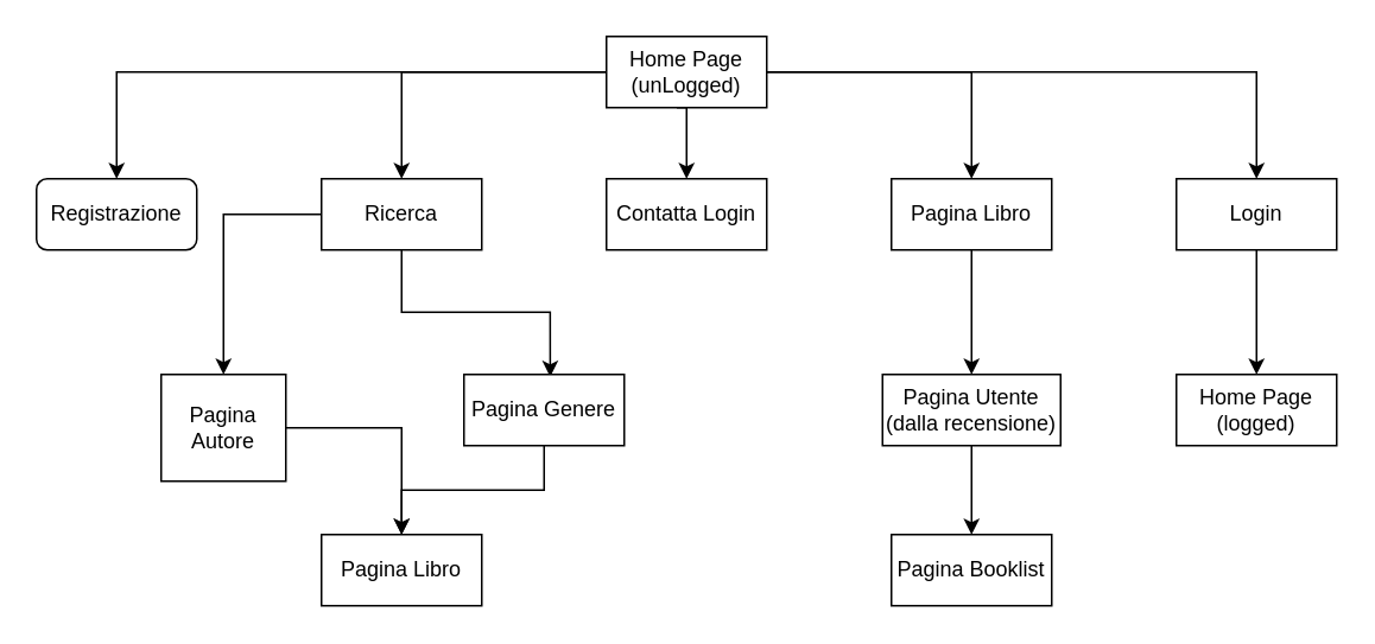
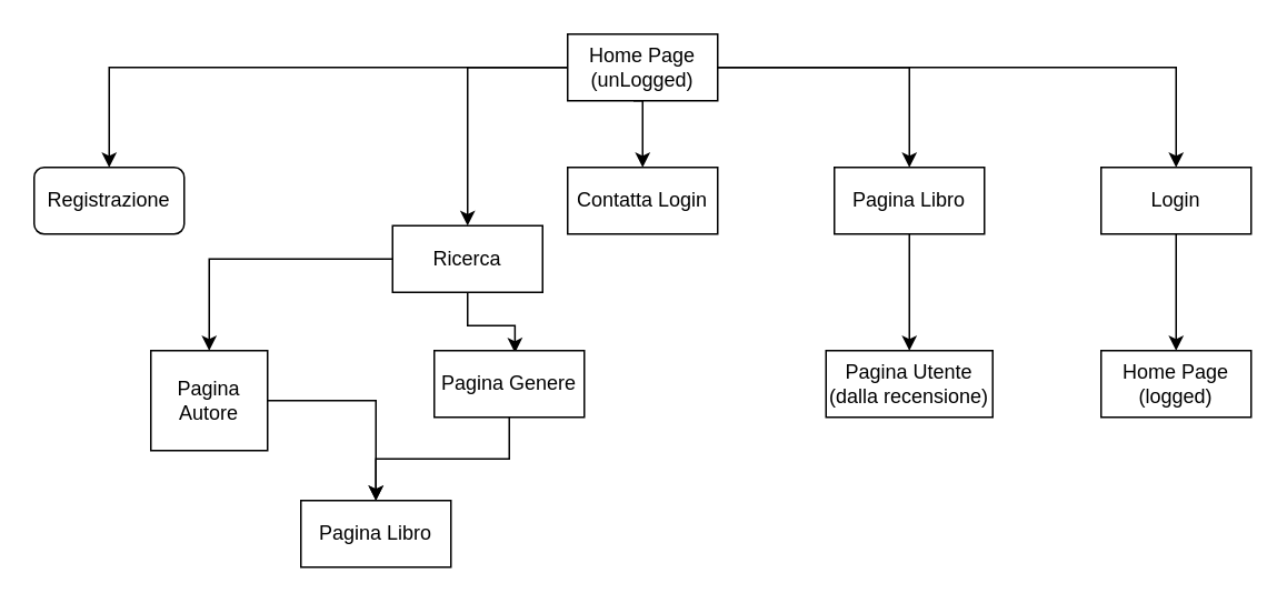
  <mxCell id="0" />
  <mxCell id="1" parent="0" />
  <mxCell id="2" style="edgeStyle=orthogonalEdgeStyle;rounded=0;orthogonalLoop=1;jettySize=auto;html=1;exitX=0.5;exitY=1;exitDx=0;exitDy=0;" edge="1" parent="1" source="8"><mxGeometry relative="1" as="geometry"><mxPoint x="380" y="50" as="targetPoint" /></mxGeometry></mxCell>
  <mxCell id="3" style="edgeStyle=orthogonalEdgeStyle;rounded=0;orthogonalLoop=1;jettySize=auto;html=1;entryX=0.5;entryY=0;entryDx=0;entryDy=0;" edge="1" parent="1" source="8" target="9"><mxGeometry relative="1" as="geometry" /></mxCell>
  <mxCell id="4" style="edgeStyle=orthogonalEdgeStyle;rounded=0;orthogonalLoop=1;jettySize=auto;html=1;entryX=0.5;entryY=0;entryDx=0;entryDy=0;" edge="1" parent="1" source="8" target="12"><mxGeometry relative="1" as="geometry" /></mxCell>
  <mxCell id="5" style="edgeStyle=orthogonalEdgeStyle;rounded=0;orthogonalLoop=1;jettySize=auto;html=1;entryX=0.5;entryY=0;entryDx=0;entryDy=0;" edge="1" parent="1" source="8" target="13"><mxGeometry relative="1" as="geometry" /></mxCell>
  <mxCell id="6" style="edgeStyle=orthogonalEdgeStyle;rounded=0;orthogonalLoop=1;jettySize=auto;html=1;" edge="1" parent="1" source="8" target="15"><mxGeometry relative="1" as="geometry" /></mxCell>
  <mxCell id="7" style="edgeStyle=orthogonalEdgeStyle;rounded=0;orthogonalLoop=1;jettySize=auto;html=1;" edge="1" parent="1" source="8" target="19"><mxGeometry relative="1" as="geometry" /></mxCell>
  <mxCell id="8" value="Home Page&lt;br&gt;(unLogged)" style="rounded=0;whiteSpace=wrap;html=1;" vertex="1" parent="1"><mxGeometry x="340" y="20" width="90" height="40" as="geometry" /></mxCell>
  <mxCell id="9" value="Registrazione" style="whiteSpace=wrap;html=1;rounded=1;" vertex="1" parent="1"><mxGeometry x="20" y="100" width="90" height="40" as="geometry" /></mxCell>
  <mxCell id="10" style="edgeStyle=orthogonalEdgeStyle;rounded=0;orthogonalLoop=1;jettySize=auto;html=1;entryX=0.5;entryY=0;entryDx=0;entryDy=0;" edge="1" parent="1" source="12" target="21"><mxGeometry relative="1" as="geometry" /></mxCell>
  <mxCell id="11" style="edgeStyle=orthogonalEdgeStyle;rounded=0;orthogonalLoop=1;jettySize=auto;html=1;entryX=0.538;entryY=0.033;entryDx=0;entryDy=0;entryPerimeter=0;" edge="1" parent="1" source="12" target="23"><mxGeometry relative="1" as="geometry" /></mxCell>
- <mxCell id="12" value="Ricerca" style="rounded=0;whiteSpace=wrap;html=1;" vertex="1" parent="1"><mxGeometry x="180" y="100" width="90" height="40" as="geometry" /></mxCell>
+ <mxCell id="12" value="Ricerca" style="rounded=0;whiteSpace=wrap;html=1;" vertex="1" parent="1"><mxGeometry x="235" y="135" width="90" height="40" as="geometry" /></mxCell>
  <mxCell id="13" value="Contatta Login" style="rounded=0;whiteSpace=wrap;html=1;" vertex="1" parent="1"><mxGeometry x="340" y="100" width="90" height="40" as="geometry" /></mxCell>
  <mxCell id="14" style="edgeStyle=orthogonalEdgeStyle;rounded=0;orthogonalLoop=1;jettySize=auto;html=1;" edge="1" parent="1" source="15" target="17"><mxGeometry relative="1" as="geometry" /></mxCell>
  <mxCell id="15" value="Pagina Libro" style="rounded=0;whiteSpace=wrap;html=1;" vertex="1" parent="1"><mxGeometry x="500" y="100" width="90" height="40" as="geometry" /></mxCell>
- <mxCell id="16" style="edgeStyle=orthogonalEdgeStyle;rounded=0;orthogonalLoop=1;jettySize=auto;html=1;entryX=0.5;entryY=0;entryDx=0;entryDy=0;" edge="1" parent="1" source="17" target="25"><mxGeometry relative="1" as="geometry" /></mxCell>
  <mxCell id="17" value="Pagina Utente (dalla recensione)" style="rounded=0;whiteSpace=wrap;html=1;" vertex="1" parent="1"><mxGeometry x="495" y="210" width="100" height="40" as="geometry" /></mxCell>
  <mxCell id="18" style="edgeStyle=orthogonalEdgeStyle;rounded=0;orthogonalLoop=1;jettySize=auto;html=1;" edge="1" parent="1" source="19"><mxGeometry relative="1" as="geometry"><mxPoint x="705" y="210" as="targetPoint" /></mxGeometry></mxCell>
  <mxCell id="19" value="Login" style="rounded=0;whiteSpace=wrap;html=1;" vertex="1" parent="1"><mxGeometry x="660" y="100" width="90" height="40" as="geometry" /></mxCell>
  <mxCell id="20" style="edgeStyle=orthogonalEdgeStyle;rounded=0;orthogonalLoop=1;jettySize=auto;html=1;" edge="1" parent="1" source="21" target="24"><mxGeometry relative="1" as="geometry" /></mxCell>
  <mxCell id="21" value="Pagina Autore" style="rounded=0;whiteSpace=wrap;html=1;" vertex="1" parent="1"><mxGeometry x="90" y="210" width="70" height="60" as="geometry" /></mxCell>
  <mxCell id="22" style="edgeStyle=orthogonalEdgeStyle;rounded=0;orthogonalLoop=1;jettySize=auto;html=1;entryX=0.5;entryY=0;entryDx=0;entryDy=0;" edge="1" parent="1" source="23" target="24"><mxGeometry relative="1" as="geometry" /></mxCell>
  <mxCell id="23" value="Pagina Genere&lt;span style=&quot;color: rgba(0 , 0 , 0 , 0) ; font-family: monospace ; font-size: 0px&quot;&gt;%3CmxGraphModel%3E%3Croot%3E%3CmxCell%20id%3D%220%22%2F%3E%3CmxCell%20id%3D%221%22%20parent%3D%220%22%2F%3E%3CmxCell%20id%3D%222%22%20value%3D%22Contatta%20Admin%22%20style%3D%22rounded%3D0%3BwhiteSpace%3Dwrap%3Bhtml%3D1%3B%22%20vertex%3D%221%22%20parent%3D%221%22%3E%3CmxGeometry%20x%3D%2230%22%20y%3D%22-1060%22%20width%3D%2290%22%20height%3D%2240%22%20as%3D%22geometry%22%2F%3E%3C%2FmxCell%3E%3C%2Froot%3E%3C%2FmxGraphModel%3E&lt;/span&gt;" style="rounded=0;whiteSpace=wrap;html=1;" vertex="1" parent="1"><mxGeometry x="260" y="210" width="90" height="40" as="geometry" /></mxCell>
  <mxCell id="24" value="Pagina Libro" style="rounded=0;whiteSpace=wrap;html=1;" vertex="1" parent="1"><mxGeometry x="180" y="300" width="90" height="40" as="geometry" /></mxCell>
- <mxCell id="25" value="Pagina Booklist" style="rounded=0;whiteSpace=wrap;html=1;" vertex="1" parent="1"><mxGeometry x="500" y="300" width="90" height="40" as="geometry" /></mxCell>
  <mxCell id="26" value="Home Page (logged)" style="rounded=0;whiteSpace=wrap;html=1;" vertex="1" parent="1"><mxGeometry x="660" y="210" width="90" height="40" as="geometry" /></mxCell>
